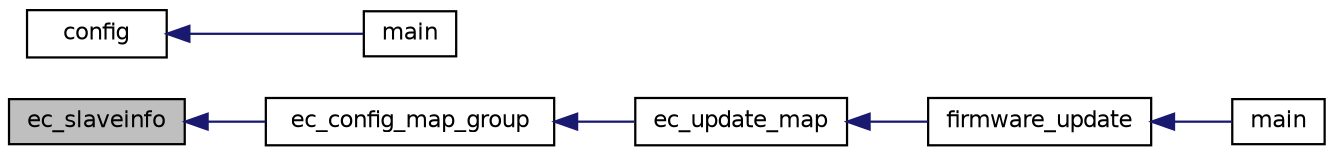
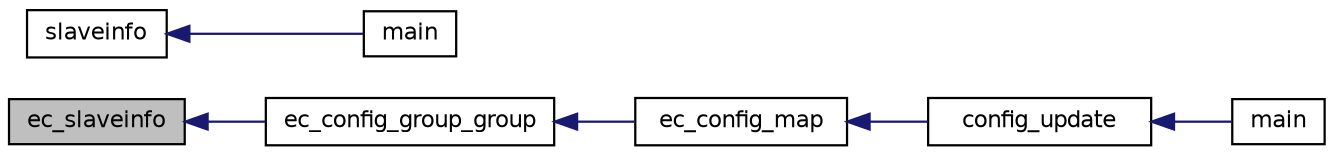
  digraph {
    rankdir=LR
    node [color=black fillcolor=white fontname=Helvetica fontsize=10 shape=record style=filled]
    edge [color=midnightblue dir=back fontname=Helvetica fontsize=10 labelfontname=Helvetica labelfontsize=10 style=solid]
    n1 [fillcolor=grey75 fontcolor=black height=0.2 label=ec_slaveinfo width=0.4]
-   n2 [height=0.2 label=ec_config_map_group width=0.4]
-   n3 [height=0.2 label=ec_update_map width=0.4]
-   n4 [height=0.2 label=firmware_update width=0.4]
+   n2 [height=0.2 label=ec_config_group_group width=0.4]
+   n3 [height=0.2 label=ec_config_map width=0.4]
+   n4 [height=0.2 label=config_update width=0.4]
    n5 [height=0.2 label=main width=0.4]
-   n6 [height=0.2 label=config width=0.4]
+   n6 [height=0.2 label=slaveinfo width=0.4]
    n7 [height=0.2 label=main width=0.4]
    n1 -> n2
    n2 -> n3
    n3 -> n4
    n4 -> n5
    n6 -> n7
  }
